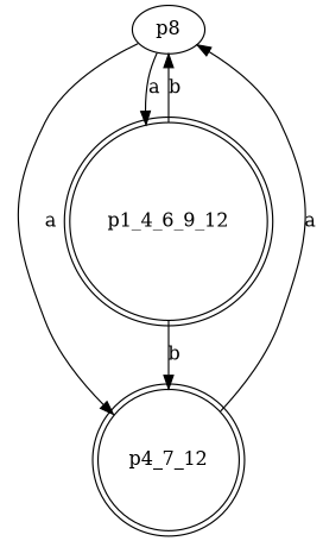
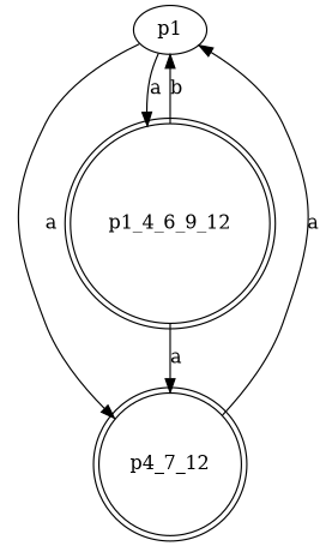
  digraph {
    node [shape=doublecircle]
-   n1 [label=p8 shape=""]
+   n1 [label=p1 shape=""]
    n2 [label=p4_7_12]
    n3 [label=p1_4_6_9_12]
    n1 -> n2 [label=a]
    n1 -> n3 [label=a]
    n2 -> n1 [label=a]
    n3 -> n1 [label=b]
-   n3 -> n2 [label=b]
+   n3 -> n2 [label=a]
  }
